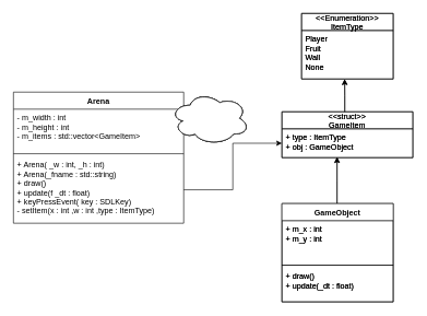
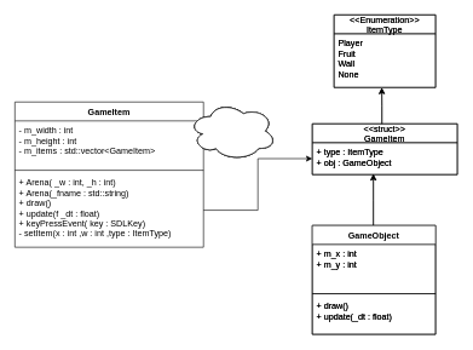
  <mxCell id="0" />
  <mxCell id="1" parent="0" />
  <mxCell id="2" value="&lt;&lt;Enumeration&gt;&gt;&#10;ItemType" style="swimlane;fontStyle=0;childLayout=stackLayout;horizontal=1;startSize=26;fillColor=none;horizontalStack=0;resizeParent=1;resizeParentMax=0;resizeLast=0;collapsible=1;marginBottom=0;" parent="1" vertex="1"><mxGeometry x="460" y="20" width="140" height="100" as="geometry" /></mxCell>
  <mxCell id="3" value="Player&#10;Fruit&#10;Wall&#10;None&#10;" style="text;strokeColor=none;fillColor=none;align=left;verticalAlign=top;spacingLeft=4;spacingRight=4;overflow=hidden;rotatable=0;points=[[0,0.5],[1,0.5]];portConstraint=eastwest;" parent="2" vertex="1"><mxGeometry y="26" width="140" height="74" as="geometry" /></mxCell>
  <mxCell id="4" style="edgeStyle=orthogonalEdgeStyle;rounded=0;orthogonalLoop=1;jettySize=auto;html=1;entryX=0.47;entryY=1.006;entryDx=0;entryDy=0;entryPerimeter=0;" parent="1" source="5" target="3" edge="1"><mxGeometry relative="1" as="geometry"><Array as="points"><mxPoint x="526" y="145" /><mxPoint x="526" y="145" /></Array></mxGeometry></mxCell>
  <mxCell id="5" value="&lt;&lt;struct&gt;&gt;&#10;GameItem" style="swimlane;fontStyle=0;childLayout=stackLayout;horizontal=1;startSize=26;fillColor=none;horizontalStack=0;resizeParent=1;resizeParentMax=0;resizeLast=0;collapsible=1;marginBottom=0;" parent="1" vertex="1"><mxGeometry x="430" y="170" width="200" height="70" as="geometry" /></mxCell>
  <mxCell id="6" value="+ type : ItemType &#10;+ obj : GameObject&#10;" style="text;strokeColor=none;fillColor=none;align=left;verticalAlign=top;spacingLeft=4;spacingRight=4;overflow=hidden;rotatable=0;points=[[0,0.5],[1,0.5]];portConstraint=eastwest;" parent="5" vertex="1"><mxGeometry y="26" width="200" height="44" as="geometry" /></mxCell>
  <mxCell id="7" style="edgeStyle=orthogonalEdgeStyle;rounded=0;orthogonalLoop=1;jettySize=auto;html=1;entryX=0.421;entryY=0.985;entryDx=0;entryDy=0;entryPerimeter=0;" parent="1" source="8" target="6" edge="1"><mxGeometry relative="1" as="geometry"><Array as="points"><mxPoint x="515" y="275" /></Array></mxGeometry></mxCell>
  <mxCell id="8" value="GameObject" style="swimlane;fontStyle=1;align=center;verticalAlign=top;childLayout=stackLayout;horizontal=1;startSize=26;horizontalStack=0;resizeParent=1;resizeParentMax=0;resizeLast=0;collapsible=1;marginBottom=0;" parent="1" vertex="1"><mxGeometry x="430" y="310" width="170" height="150" as="geometry" /></mxCell>
  <mxCell id="9" value="+ m_x : int&#10;+ m_y : int&#10;" style="text;strokeColor=none;fillColor=none;align=left;verticalAlign=top;spacingLeft=4;spacingRight=4;overflow=hidden;rotatable=0;points=[[0,0.5],[1,0.5]];portConstraint=eastwest;" parent="8" vertex="1"><mxGeometry y="26" width="170" height="64" as="geometry" /></mxCell>
  <mxCell id="10" value="" style="line;strokeWidth=1;fillColor=none;align=left;verticalAlign=middle;spacingTop=-1;spacingLeft=3;spacingRight=3;rotatable=0;labelPosition=right;points=[];portConstraint=eastwest;" parent="8" vertex="1"><mxGeometry y="90" width="170" height="8" as="geometry" /></mxCell>
  <mxCell id="11" value="+ draw()&#10;+ update(_dt : float)" style="text;strokeColor=none;fillColor=none;align=left;verticalAlign=top;spacingLeft=4;spacingRight=4;overflow=hidden;rotatable=0;points=[[0,0.5],[1,0.5]];portConstraint=eastwest;" parent="8" vertex="1"><mxGeometry y="98" width="170" height="52" as="geometry" /></mxCell>
  <mxCell id="12" value="&lt;&lt;Enumeration&gt;&gt;&#10;ItemType" style="swimlane;fontStyle=0;childLayout=stackLayout;horizontal=1;startSize=26;fillColor=none;horizontalStack=0;resizeParent=1;resizeParentMax=0;resizeLast=0;collapsible=1;marginBottom=0;" parent="1" vertex="1"><mxGeometry x="460" y="20" width="140" height="100" as="geometry" /></mxCell>
  <mxCell id="13" value="Player&#10;Fruit&#10;Wall&#10;None&#10;" style="text;strokeColor=none;fillColor=none;align=left;verticalAlign=top;spacingLeft=4;spacingRight=4;overflow=hidden;rotatable=0;points=[[0,0.5],[1,0.5]];portConstraint=eastwest;" parent="12" vertex="1"><mxGeometry y="26" width="140" height="74" as="geometry" /></mxCell>
  <mxCell id="14" style="edgeStyle=orthogonalEdgeStyle;rounded=0;orthogonalLoop=1;jettySize=auto;html=1;entryX=0.47;entryY=1.006;entryDx=0;entryDy=0;entryPerimeter=0;" parent="1" source="15" target="13" edge="1"><mxGeometry relative="1" as="geometry"><Array as="points"><mxPoint x="526" y="145" /><mxPoint x="526" y="145" /></Array></mxGeometry></mxCell>
  <mxCell id="15" value="&lt;&lt;struct&gt;&gt;&#10;GameItem" style="swimlane;fontStyle=0;childLayout=stackLayout;horizontal=1;startSize=26;fillColor=none;horizontalStack=0;resizeParent=1;resizeParentMax=0;resizeLast=0;collapsible=1;marginBottom=0;" parent="1" vertex="1"><mxGeometry x="430" y="170" width="200" height="70" as="geometry" /></mxCell>
  <mxCell id="16" value="+ type : ItemType &#10;+ obj : GameObject&#10;" style="text;strokeColor=none;fillColor=none;align=left;verticalAlign=top;spacingLeft=4;spacingRight=4;overflow=hidden;rotatable=0;points=[[0,0.5],[1,0.5]];portConstraint=eastwest;" parent="15" vertex="1"><mxGeometry y="26" width="200" height="44" as="geometry" /></mxCell>
  <mxCell id="17" style="edgeStyle=orthogonalEdgeStyle;rounded=0;orthogonalLoop=1;jettySize=auto;html=1;entryX=0.421;entryY=0.985;entryDx=0;entryDy=0;entryPerimeter=0;" parent="1" source="18" target="16" edge="1"><mxGeometry relative="1" as="geometry"><Array as="points"><mxPoint x="515" y="275" /></Array></mxGeometry></mxCell>
  <mxCell id="18" value="GameObject" style="swimlane;fontStyle=1;align=center;verticalAlign=top;childLayout=stackLayout;horizontal=1;startSize=26;horizontalStack=0;resizeParent=1;resizeParentMax=0;resizeLast=0;collapsible=1;marginBottom=0;" parent="1" vertex="1"><mxGeometry x="430" y="310" width="170" height="150" as="geometry" /></mxCell>
  <mxCell id="19" value="+ m_x : int&#10;+ m_y : int&#10;" style="text;strokeColor=none;fillColor=none;align=left;verticalAlign=top;spacingLeft=4;spacingRight=4;overflow=hidden;rotatable=0;points=[[0,0.5],[1,0.5]];portConstraint=eastwest;" parent="18" vertex="1"><mxGeometry y="26" width="170" height="64" as="geometry" /></mxCell>
  <mxCell id="20" value="" style="line;strokeWidth=1;fillColor=none;align=left;verticalAlign=middle;spacingTop=-1;spacingLeft=3;spacingRight=3;rotatable=0;labelPosition=right;points=[];portConstraint=eastwest;" parent="18" vertex="1"><mxGeometry y="90" width="170" height="8" as="geometry" /></mxCell>
  <mxCell id="21" value="+ draw()&#10;+ update(_dt : float)" style="text;strokeColor=none;fillColor=none;align=left;verticalAlign=top;spacingLeft=4;spacingRight=4;overflow=hidden;rotatable=0;points=[[0,0.5],[1,0.5]];portConstraint=eastwest;" parent="18" vertex="1"><mxGeometry y="98" width="170" height="52" as="geometry" /></mxCell>
- <mxCell id="22" value="Arena" style="swimlane;fontStyle=1;align=center;verticalAlign=top;childLayout=stackLayout;horizontal=1;startSize=26;horizontalStack=0;resizeParent=1;resizeParentMax=0;resizeLast=0;collapsible=1;marginBottom=0;" parent="1" vertex="1"><mxGeometry x="20" y="140" width="260" height="200" as="geometry"><mxRectangle x="70" y="70" width="70" height="26" as="alternateBounds" /></mxGeometry></mxCell>
+ <mxCell id="22" value="GameItem" style="swimlane;fontStyle=1;align=center;verticalAlign=top;childLayout=stackLayout;horizontal=1;startSize=26;horizontalStack=0;resizeParent=1;resizeParentMax=0;resizeLast=0;collapsible=1;marginBottom=0;" parent="1" vertex="1"><mxGeometry x="20" y="140" width="260" height="200" as="geometry"><mxRectangle x="70" y="70" width="70" height="26" as="alternateBounds" /></mxGeometry></mxCell>
  <mxCell id="23" value="- m_width : int&#10;- m_height : int&#10;- m_items : std::vector&lt;GameItem&gt;" style="text;strokeColor=none;fillColor=none;align=left;verticalAlign=top;spacingLeft=4;spacingRight=4;overflow=hidden;rotatable=0;points=[[0,0.5],[1,0.5]];portConstraint=eastwest;" parent="22" vertex="1"><mxGeometry y="26" width="260" height="64" as="geometry" /></mxCell>
  <mxCell id="24" value="" style="line;strokeWidth=1;fillColor=none;align=left;verticalAlign=middle;spacingTop=-1;spacingLeft=3;spacingRight=3;rotatable=0;labelPosition=right;points=[];portConstraint=eastwest;" parent="22" vertex="1"><mxGeometry y="90" width="260" height="8" as="geometry" /></mxCell>
  <mxCell id="25" value="+ Arena( _w : int, _h : int)&#10;+ Arena(_fname : std::string)&#10;+ draw()&#10;+ update(f _dt : float)&#10;+ keyPressEvent( key : SDLKey)&#10;- setItem(x : int ,w : int ,type : ItemType)" style="text;strokeColor=none;fillColor=none;align=left;verticalAlign=top;spacingLeft=4;spacingRight=4;overflow=hidden;rotatable=0;points=[[0,0.5],[1,0.5]];portConstraint=eastwest;" parent="22" vertex="1"><mxGeometry y="98" width="260" height="102" as="geometry" /></mxCell>
  <mxCell id="26" style="edgeStyle=orthogonalEdgeStyle;rounded=0;orthogonalLoop=1;jettySize=auto;html=1;entryX=0;entryY=0.5;entryDx=0;entryDy=0;" parent="1" source="25" target="16" edge="1"><mxGeometry relative="1" as="geometry" /></mxCell>
  <mxCell id="27" value="" style="ellipse;shape=cloud;whiteSpace=wrap;html=1;" vertex="1" parent="1"><mxGeometry x="260" y="140" width="120" height="80" as="geometry" /></mxCell>
  <mxCell id="28" value="" style="ellipse;shape=cloud;whiteSpace=wrap;html=1;" vertex="1" parent="1"><mxGeometry x="260" y="140" width="120" height="80" as="geometry" /></mxCell>
  <mxCell id="29" value="" style="ellipse;shape=cloud;whiteSpace=wrap;html=1;" vertex="1" parent="1"><mxGeometry x="260" y="140" width="120" height="80" as="geometry" /></mxCell>
  <mxCell id="30" value="" style="ellipse;shape=cloud;whiteSpace=wrap;html=1;" vertex="1" parent="1"><mxGeometry x="260" y="140" width="120" height="80" as="geometry" /></mxCell>
